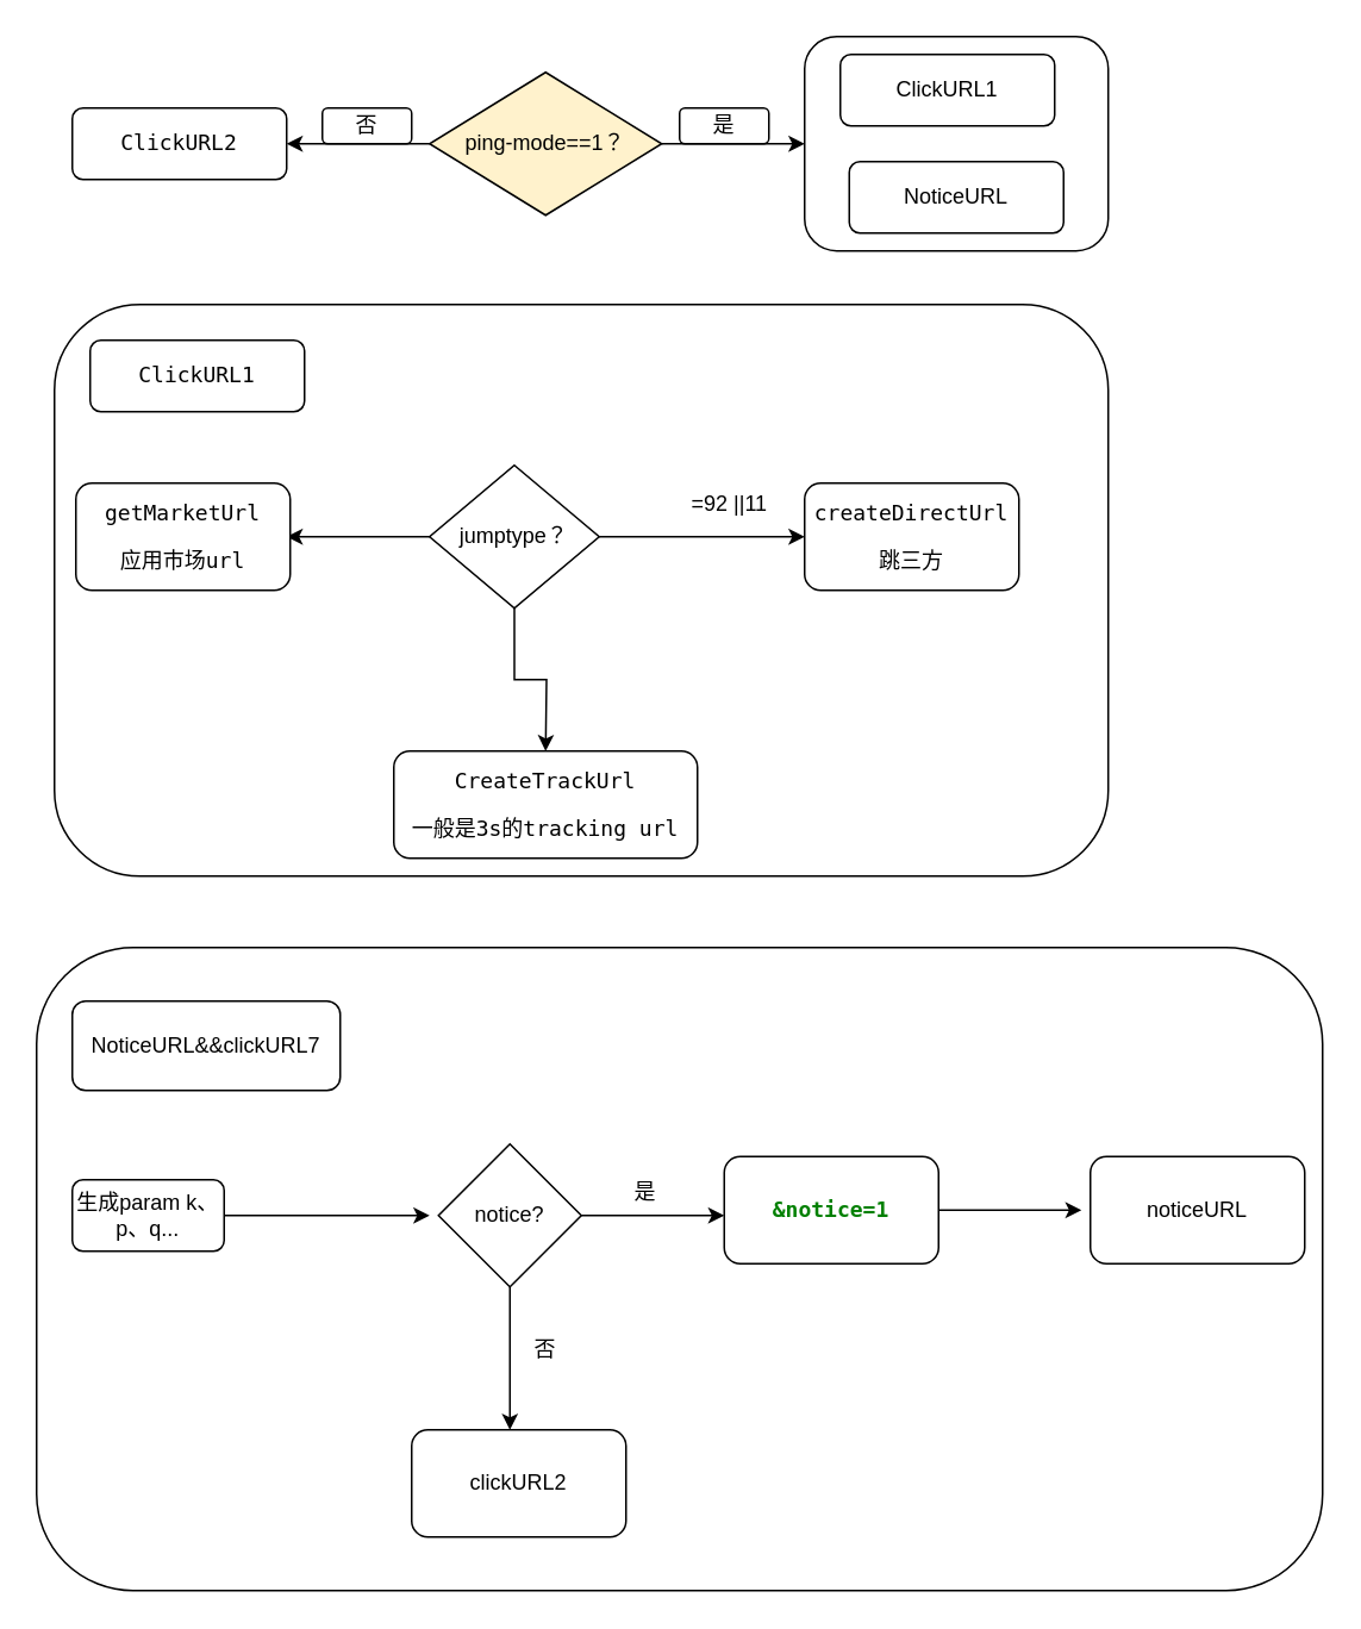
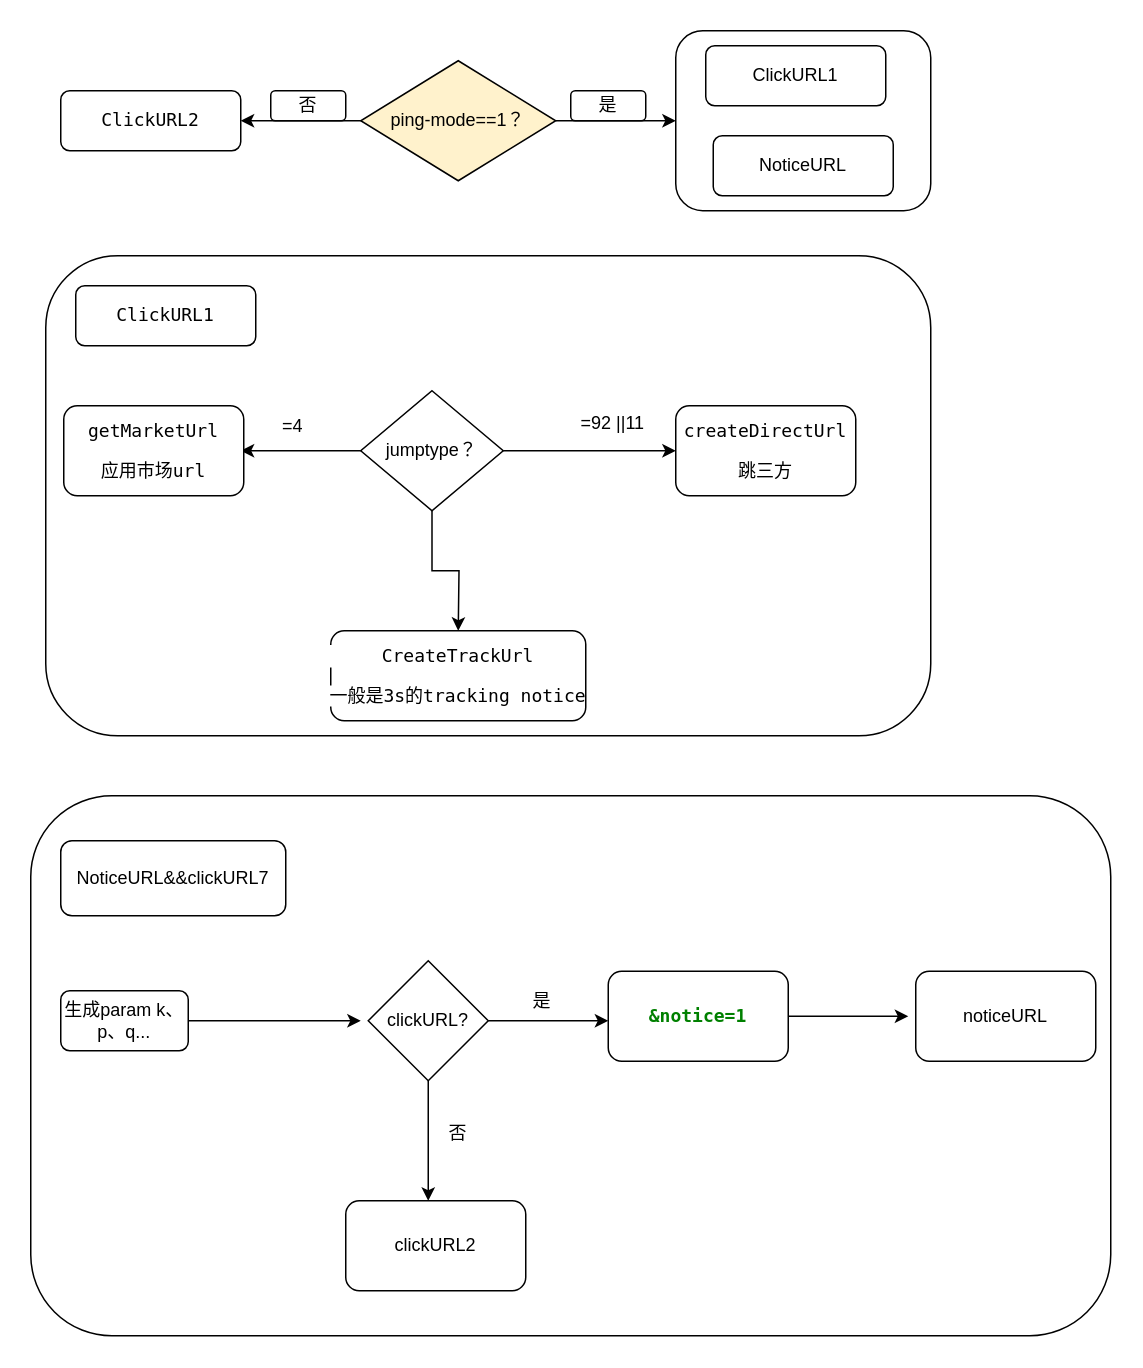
  <mxCell id="0" />
  <mxCell id="1" parent="0" />
  <mxCell id="2" value="" style="rounded=1;whiteSpace=wrap;html=1;" vertex="1" parent="1"><mxGeometry x="20" y="530" width="720" height="360" as="geometry" /></mxCell>
  <mxCell id="3" value="" style="rounded=1;whiteSpace=wrap;html=1;" vertex="1" parent="1"><mxGeometry x="30" y="170" width="590" height="320" as="geometry" /></mxCell>
  <mxCell id="4" value="" style="edgeStyle=orthogonalEdgeStyle;rounded=0;orthogonalLoop=1;jettySize=auto;html=1;entryX=0;entryY=0.5;entryDx=0;entryDy=0;" edge="1" parent="1" source="6" target="7"><mxGeometry relative="1" as="geometry"><mxPoint x="420" y="80" as="targetPoint" /></mxGeometry></mxCell>
  <mxCell id="5" value="" style="edgeStyle=orthogonalEdgeStyle;rounded=0;orthogonalLoop=1;jettySize=auto;html=1;entryX=1;entryY=0.5;entryDx=0;entryDy=0;" edge="1" parent="1" source="6" target="8"><mxGeometry relative="1" as="geometry"><mxPoint x="180" y="80" as="targetPoint" /></mxGeometry></mxCell>
  <mxCell id="6" value="ping-mode==1？" style="rhombus;whiteSpace=wrap;html=1;fillColor=#fff2cc;" vertex="1" parent="1"><mxGeometry x="240" y="40" width="130" height="80" as="geometry" /></mxCell>
  <mxCell id="7" value="&lt;pre style=&quot;background-color: rgb(255 , 255 , 255) ; font-size: 9pt&quot;&gt;&lt;br&gt;&lt;/pre&gt;" style="rounded=1;whiteSpace=wrap;html=1;" vertex="1" parent="1"><mxGeometry x="450" y="20" width="170" height="120" as="geometry" /></mxCell>
  <mxCell id="8" value="&lt;pre style=&quot;background-color: rgb(255 , 255 , 255) ; font-size: 9pt&quot;&gt;&lt;pre style=&quot;font-size: 9pt&quot;&gt;ClickURL2&lt;/pre&gt;&lt;/pre&gt;" style="rounded=1;whiteSpace=wrap;html=1;" vertex="1" parent="1"><mxGeometry x="40" y="60" width="120" height="40" as="geometry" /></mxCell>
  <mxCell id="9" value="是" style="rounded=1;whiteSpace=wrap;html=1;" vertex="1" parent="1"><mxGeometry x="380" y="60" width="50" height="20" as="geometry" /></mxCell>
  <mxCell id="10" value="否" style="rounded=1;whiteSpace=wrap;html=1;" vertex="1" parent="1"><mxGeometry x="180" y="60" width="50" height="20" as="geometry" /></mxCell>
  <mxCell id="11" value="ClickURL1" style="rounded=1;whiteSpace=wrap;html=1;" vertex="1" parent="1"><mxGeometry x="470" y="30" width="120" height="40" as="geometry" /></mxCell>
  <mxCell id="12" value="NoticeURL" style="rounded=1;whiteSpace=wrap;html=1;" vertex="1" parent="1"><mxGeometry x="475" y="90" width="120" height="40" as="geometry" /></mxCell>
  <mxCell id="13" value="&lt;pre style=&quot;background-color: rgb(255 , 255 , 255) ; font-size: 9pt&quot;&gt;&lt;pre style=&quot;font-size: 9pt&quot;&gt;ClickURL1&lt;/pre&gt;&lt;/pre&gt;" style="rounded=1;whiteSpace=wrap;html=1;" vertex="1" parent="1"><mxGeometry x="50" y="190" width="120" height="40" as="geometry" /></mxCell>
  <mxCell id="14" value="" style="edgeStyle=orthogonalEdgeStyle;rounded=0;orthogonalLoop=1;jettySize=auto;html=1;" edge="1" parent="1" source="17"><mxGeometry relative="1" as="geometry"><mxPoint x="450" y="300" as="targetPoint" /></mxGeometry></mxCell>
  <mxCell id="15" value="" style="edgeStyle=orthogonalEdgeStyle;rounded=0;orthogonalLoop=1;jettySize=auto;html=1;" edge="1" parent="1" source="17"><mxGeometry relative="1" as="geometry"><mxPoint x="160" y="300" as="targetPoint" /></mxGeometry></mxCell>
  <mxCell id="16" value="" style="edgeStyle=orthogonalEdgeStyle;rounded=0;orthogonalLoop=1;jettySize=auto;html=1;" edge="1" parent="1" source="17"><mxGeometry relative="1" as="geometry"><mxPoint x="305" y="420" as="targetPoint" /></mxGeometry></mxCell>
  <mxCell id="17" value="jumptype？" style="rhombus;whiteSpace=wrap;html=1;" vertex="1" parent="1"><mxGeometry x="240" y="260" width="95" height="80" as="geometry" /></mxCell>
  <mxCell id="18" value="=92 ||11" style="text;html=1;resizable=0;points=[];autosize=1;align=left;verticalAlign=top;spacingTop=-4;" vertex="1" parent="1"><mxGeometry x="385" y="272" width="60" height="20" as="geometry" /></mxCell>
  <mxCell id="19" value="&lt;pre style=&quot;background-color: rgb(255 , 255 , 255) ; font-size: 9pt&quot;&gt;createDirectUrl&lt;/pre&gt;&lt;pre style=&quot;background-color: rgb(255 , 255 , 255) ; font-size: 9pt&quot;&gt;跳三方&lt;/pre&gt;" style="rounded=1;whiteSpace=wrap;html=1;" vertex="1" parent="1"><mxGeometry x="450" y="270" width="120" height="60" as="geometry" /></mxCell>
+ <mxCell id="20" value="=4" style="text;html=1;resizable=0;points=[];autosize=1;align=left;verticalAlign=top;spacingTop=-4;" vertex="1" parent="1"><mxGeometry x="186" y="274" width="30" height="20" as="geometry" /></mxCell>
  <mxCell id="21" value="&lt;pre style=&quot;background-color: rgb(255 , 255 , 255) ; font-size: 9pt&quot;&gt;getMarketUrl&lt;/pre&gt;&lt;pre style=&quot;background-color: rgb(255 , 255 , 255) ; font-size: 9pt&quot;&gt;应用市场url&lt;/pre&gt;" style="rounded=1;whiteSpace=wrap;html=1;" vertex="1" parent="1"><mxGeometry x="42" y="270" width="120" height="60" as="geometry" /></mxCell>
- <mxCell id="22" value="&lt;pre style=&quot;background-color: rgb(255 , 255 , 255) ; font-size: 9pt&quot;&gt;CreateTrackUrl&lt;/pre&gt;&lt;pre style=&quot;background-color: rgb(255 , 255 , 255) ; font-size: 9pt&quot;&gt;一般是3s的tracking url&lt;/pre&gt;" style="rounded=1;whiteSpace=wrap;html=1;" vertex="1" parent="1"><mxGeometry x="220" y="420" width="170" height="60" as="geometry" /></mxCell>
+ <mxCell id="22" value="&lt;pre style=&quot;background-color: rgb(255 , 255 , 255) ; font-size: 9pt&quot;&gt;CreateTrackUrl&lt;/pre&gt;&lt;pre style=&quot;background-color: rgb(255 , 255 , 255) ; font-size: 9pt&quot;&gt;一般是3s的tracking notice&lt;/pre&gt;" style="rounded=1;whiteSpace=wrap;html=1;" vertex="1" parent="1"><mxGeometry x="220" y="420" width="170" height="60" as="geometry" /></mxCell>
  <mxCell id="23" value="NoticeURL&amp;amp;&amp;amp;clickURL7" style="rounded=1;whiteSpace=wrap;html=1;" vertex="1" parent="1"><mxGeometry x="40" y="560" width="150" height="50" as="geometry" /></mxCell>
  <mxCell id="24" value="" style="edgeStyle=orthogonalEdgeStyle;rounded=0;orthogonalLoop=1;jettySize=auto;html=1;" edge="1" parent="1" source="25"><mxGeometry relative="1" as="geometry"><mxPoint x="240" y="680" as="targetPoint" /></mxGeometry></mxCell>
  <mxCell id="25" value="生成param k、p、q..." style="rounded=1;whiteSpace=wrap;html=1;" vertex="1" parent="1"><mxGeometry x="40" y="660" width="85" height="40" as="geometry" /></mxCell>
  <mxCell id="26" value="" style="edgeStyle=orthogonalEdgeStyle;rounded=0;orthogonalLoop=1;jettySize=auto;html=1;" edge="1" parent="1" source="28"><mxGeometry relative="1" as="geometry"><mxPoint x="405" y="680" as="targetPoint" /></mxGeometry></mxCell>
  <mxCell id="27" value="" style="edgeStyle=orthogonalEdgeStyle;rounded=0;orthogonalLoop=1;jettySize=auto;html=1;" edge="1" parent="1" source="28"><mxGeometry relative="1" as="geometry"><mxPoint x="285" y="800" as="targetPoint" /></mxGeometry></mxCell>
- <mxCell id="28" value="notice?" style="rhombus;whiteSpace=wrap;html=1;" vertex="1" parent="1"><mxGeometry x="245" y="640" width="80" height="80" as="geometry" /></mxCell>
+ <mxCell id="28" value="clickURL?" style="rhombus;whiteSpace=wrap;html=1;" vertex="1" parent="1"><mxGeometry x="245" y="640" width="80" height="80" as="geometry" /></mxCell>
  <mxCell id="29" value="是" style="text;html=1;resizable=0;points=[];autosize=1;align=left;verticalAlign=top;spacingTop=-4;" vertex="1" parent="1"><mxGeometry x="353" y="657" width="30" height="20" as="geometry" /></mxCell>
  <mxCell id="30" value="" style="edgeStyle=orthogonalEdgeStyle;rounded=0;orthogonalLoop=1;jettySize=auto;html=1;" edge="1" parent="1" source="31"><mxGeometry relative="1" as="geometry"><mxPoint x="605" y="677" as="targetPoint" /></mxGeometry></mxCell>
  <mxCell id="31" value="&lt;pre style=&quot;background-color: rgb(255 , 255 , 255) ; font-size: 9pt&quot;&gt;&lt;span style=&quot;color: #008000 ; font-weight: bold&quot;&gt;&amp;amp;notice=1&lt;/span&gt;&lt;/pre&gt;" style="rounded=1;whiteSpace=wrap;html=1;" vertex="1" parent="1"><mxGeometry x="405" y="647" width="120" height="60" as="geometry" /></mxCell>
  <mxCell id="32" value="否" style="text;html=1;resizable=0;points=[];autosize=1;align=left;verticalAlign=top;spacingTop=-4;" vertex="1" parent="1"><mxGeometry x="297" y="745" width="30" height="20" as="geometry" /></mxCell>
  <mxCell id="33" value="noticeURL" style="rounded=1;whiteSpace=wrap;html=1;" vertex="1" parent="1"><mxGeometry x="610" y="647" width="120" height="60" as="geometry" /></mxCell>
  <mxCell id="34" value="clickURL2" style="rounded=1;whiteSpace=wrap;html=1;" vertex="1" parent="1"><mxGeometry x="230" y="800" width="120" height="60" as="geometry" /></mxCell>
